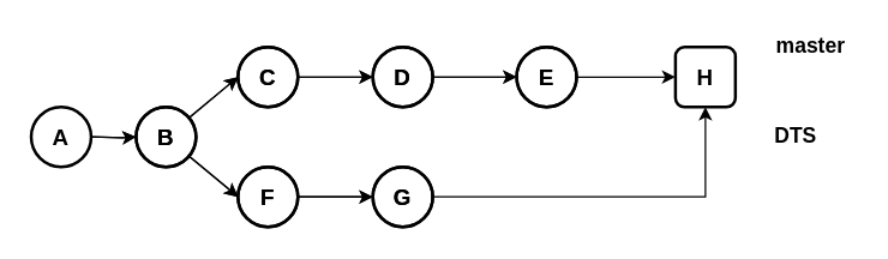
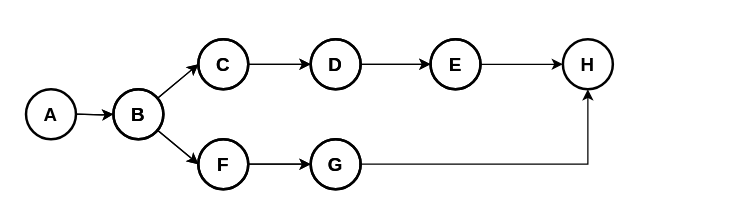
  <mxCell id="0" />
  <mxCell id="1" parent="0" />
  <mxCell id="2" value="" style="edgeStyle=orthogonalEdgeStyle;rounded=0;orthogonalLoop=1;jettySize=auto;html=1;fontColor=#000000;strokeColor=#000000;fontStyle=1" edge="1" parent="1" target="12"><mxGeometry relative="1" as="geometry"><mxPoint x="60" y="91" as="sourcePoint" /></mxGeometry></mxCell>
  <mxCell id="3" value="" style="edgeStyle=none;rounded=0;orthogonalLoop=1;jettySize=auto;html=1;strokeColor=#000000;fontColor=#000000;fontStyle=1" edge="1" parent="1" source="4" target="9"><mxGeometry relative="1" as="geometry" /></mxCell>
  <mxCell id="4" value="&lt;font size=&quot;1&quot;&gt;&lt;span style=&quot;font-size: 15px&quot;&gt;F&lt;/span&gt;&lt;/font&gt;" style="ellipse;whiteSpace=wrap;html=1;fillColor=none;strokeColor=#000000;strokeWidth=2;fontColor=#000000;fontStyle=1" vertex="1" parent="1"><mxGeometry x="158" y="111" width="40" height="40" as="geometry" /></mxCell>
  <mxCell id="5" style="edgeStyle=none;rounded=0;orthogonalLoop=1;jettySize=auto;html=1;strokeColor=#000000;fontColor=#000000;fontStyle=1" edge="1" parent="1" source="6" target="8"><mxGeometry relative="1" as="geometry" /></mxCell>
  <mxCell id="6" value="&lt;font size=&quot;1&quot;&gt;&lt;span style=&quot;font-size: 15px&quot;&gt;C&lt;/span&gt;&lt;/font&gt;" style="ellipse;whiteSpace=wrap;html=1;fillColor=none;strokeColor=#000000;strokeWidth=2;fontColor=#000000;fontStyle=1" vertex="1" parent="1"><mxGeometry x="158" y="31" width="40" height="40" as="geometry" /></mxCell>
  <mxCell id="7" value="" style="edgeStyle=none;rounded=0;orthogonalLoop=1;jettySize=auto;html=1;strokeColor=#000000;fontColor=#000000;fontStyle=1" edge="1" parent="1" source="8" target="13"><mxGeometry relative="1" as="geometry" /></mxCell>
  <mxCell id="8" value="&lt;font size=&quot;1&quot;&gt;&lt;span style=&quot;font-size: 15px&quot;&gt;D&lt;/span&gt;&lt;/font&gt;" style="ellipse;whiteSpace=wrap;html=1;fillColor=none;strokeColor=#000000;strokeWidth=2;fontColor=#000000;fontStyle=1" vertex="1" parent="1"><mxGeometry x="248" y="31" width="40" height="40" as="geometry" /></mxCell>
  <mxCell id="9" value="&lt;font size=&quot;1&quot;&gt;&lt;span style=&quot;font-size: 15px&quot;&gt;G&lt;/span&gt;&lt;/font&gt;" style="ellipse;whiteSpace=wrap;html=1;fillColor=none;strokeColor=#000000;strokeWidth=2;fontColor=#000000;fontStyle=1" vertex="1" parent="1"><mxGeometry x="248" y="111" width="40" height="40" as="geometry" /></mxCell>
  <mxCell id="10" style="rounded=0;orthogonalLoop=1;jettySize=auto;html=1;entryX=0;entryY=0.5;entryDx=0;entryDy=0;strokeColor=#000000;fontColor=#000000;fontStyle=1" edge="1" parent="1" source="12" target="6"><mxGeometry relative="1" as="geometry" /></mxCell>
  <mxCell id="11" style="edgeStyle=none;rounded=0;orthogonalLoop=1;jettySize=auto;html=1;strokeColor=#000000;fontColor=#000000;entryX=0;entryY=0.5;entryDx=0;entryDy=0;fontStyle=1" edge="1" parent="1" source="12" target="4"><mxGeometry relative="1" as="geometry"><mxPoint x="150" y="131" as="targetPoint" /></mxGeometry></mxCell>
  <mxCell id="12" value="&lt;span style=&quot;font-size: 15px&quot;&gt;&lt;span&gt;B&lt;/span&gt;&lt;/span&gt;" style="ellipse;whiteSpace=wrap;html=1;fillColor=none;strokeColor=#000000;strokeWidth=2;fontColor=#000000;fontStyle=1" vertex="1" parent="1"><mxGeometry x="90" y="71" width="40" height="40" as="geometry" /></mxCell>
  <mxCell id="13" value="&lt;font size=&quot;1&quot;&gt;&lt;span style=&quot;font-size: 15px&quot;&gt;E&lt;/span&gt;&lt;/font&gt;" style="ellipse;whiteSpace=wrap;html=1;fillColor=none;strokeColor=#000000;strokeWidth=2;fontColor=#000000;fontStyle=1" vertex="1" parent="1"><mxGeometry x="344" y="31" width="40" height="40" as="geometry" /></mxCell>
  <mxCell id="14" value="&lt;font size=&quot;1&quot;&gt;&lt;span style=&quot;font-size: 15px&quot;&gt;A&lt;/span&gt;&lt;/font&gt;" style="ellipse;whiteSpace=wrap;html=1;fillColor=none;strokeColor=#000000;strokeWidth=2;fontColor=#000000;fontStyle=1" vertex="1" parent="1"><mxGeometry x="20" y="71" width="40" height="40" as="geometry" /></mxCell>
  <mxCell id="15" value="" style="edgeStyle=orthogonalEdgeStyle;rounded=0;orthogonalLoop=1;jettySize=auto;html=1;fontColor=#000000;strokeColor=#000000;fontStyle=1" edge="1" parent="1" target="26"><mxGeometry relative="1" as="geometry"><mxPoint x="60" y="91" as="sourcePoint" /></mxGeometry></mxCell>
  <mxCell id="16" value="" style="edgeStyle=none;rounded=0;orthogonalLoop=1;jettySize=auto;html=1;strokeColor=#000000;fontColor=#000000;fontStyle=1" edge="1" parent="1" source="17" target="23"><mxGeometry relative="1" as="geometry" /></mxCell>
  <mxCell id="17" value="&lt;font size=&quot;1&quot;&gt;&lt;span style=&quot;font-size: 15px&quot;&gt;F&lt;/span&gt;&lt;/font&gt;" style="ellipse;whiteSpace=wrap;html=1;fillColor=none;strokeColor=#000000;strokeWidth=2;fontColor=#000000;fontStyle=1" vertex="1" parent="1"><mxGeometry x="158" y="111" width="40" height="40" as="geometry" /></mxCell>
  <mxCell id="18" style="edgeStyle=none;rounded=0;orthogonalLoop=1;jettySize=auto;html=1;strokeColor=#000000;fontColor=#000000;fontStyle=1" edge="1" parent="1" source="19" target="21"><mxGeometry relative="1" as="geometry" /></mxCell>
  <mxCell id="19" value="&lt;font size=&quot;1&quot;&gt;&lt;span style=&quot;font-size: 15px&quot;&gt;C&lt;/span&gt;&lt;/font&gt;" style="ellipse;whiteSpace=wrap;html=1;fillColor=none;strokeColor=#000000;strokeWidth=2;fontColor=#000000;fontStyle=1" vertex="1" parent="1"><mxGeometry x="158" y="31" width="40" height="40" as="geometry" /></mxCell>
  <mxCell id="20" value="" style="edgeStyle=none;rounded=0;orthogonalLoop=1;jettySize=auto;html=1;strokeColor=#000000;fontColor=#000000;fontStyle=1" edge="1" parent="1" source="21" target="28"><mxGeometry relative="1" as="geometry" /></mxCell>
  <mxCell id="21" value="&lt;font size=&quot;1&quot;&gt;&lt;span style=&quot;font-size: 15px&quot;&gt;D&lt;/span&gt;&lt;/font&gt;" style="ellipse;whiteSpace=wrap;html=1;fillColor=none;strokeColor=#000000;strokeWidth=2;fontColor=#000000;fontStyle=1" vertex="1" parent="1"><mxGeometry x="248" y="31" width="40" height="40" as="geometry" /></mxCell>
  <mxCell id="22" style="edgeStyle=orthogonalEdgeStyle;rounded=0;orthogonalLoop=1;jettySize=auto;html=1;entryX=0.5;entryY=1;entryDx=0;entryDy=0;strokeColor=#000000;exitX=0.972;exitY=0.5;exitDx=0;exitDy=0;exitPerimeter=0;" edge="1" parent="1" source="23" target="31"><mxGeometry relative="1" as="geometry" /></mxCell>
  <mxCell id="23" value="&lt;font size=&quot;1&quot;&gt;&lt;span style=&quot;font-size: 15px&quot;&gt;G&lt;/span&gt;&lt;/font&gt;" style="ellipse;whiteSpace=wrap;html=1;fillColor=none;strokeColor=#000000;strokeWidth=2;fontColor=#000000;fontStyle=1" vertex="1" parent="1"><mxGeometry x="248" y="111" width="40" height="40" as="geometry" /></mxCell>
  <mxCell id="24" style="rounded=0;orthogonalLoop=1;jettySize=auto;html=1;entryX=0;entryY=0.5;entryDx=0;entryDy=0;strokeColor=#000000;fontColor=#000000;fontStyle=1" edge="1" parent="1" source="26" target="19"><mxGeometry relative="1" as="geometry" /></mxCell>
  <mxCell id="25" style="edgeStyle=none;rounded=0;orthogonalLoop=1;jettySize=auto;html=1;strokeColor=#000000;fontColor=#000000;entryX=0;entryY=0.5;entryDx=0;entryDy=0;fontStyle=1" edge="1" parent="1" source="26" target="17"><mxGeometry relative="1" as="geometry"><mxPoint x="150" y="131" as="targetPoint" /></mxGeometry></mxCell>
  <mxCell id="26" value="&lt;span style=&quot;font-size: 15px&quot;&gt;&lt;span&gt;B&lt;/span&gt;&lt;/span&gt;" style="ellipse;whiteSpace=wrap;html=1;fillColor=none;strokeColor=#000000;strokeWidth=2;fontColor=#000000;fontStyle=1" vertex="1" parent="1"><mxGeometry x="90" y="71" width="40" height="40" as="geometry" /></mxCell>
  <mxCell id="27" style="rounded=0;orthogonalLoop=1;jettySize=auto;html=1;entryX=0;entryY=0.5;entryDx=0;entryDy=0;strokeColor=#000000;" edge="1" parent="1" source="28" target="31"><mxGeometry relative="1" as="geometry" /></mxCell>
  <mxCell id="28" value="&lt;font size=&quot;1&quot;&gt;&lt;span style=&quot;font-size: 15px&quot;&gt;E&lt;/span&gt;&lt;/font&gt;" style="ellipse;whiteSpace=wrap;html=1;fillColor=none;strokeColor=#000000;strokeWidth=2;fontColor=#000000;fontStyle=1" vertex="1" parent="1"><mxGeometry x="344" y="31" width="40" height="40" as="geometry" /></mxCell>
- <mxCell id="29" value="&lt;font color=&quot;#000000&quot; style=&quot;font-size: 14px;&quot;&gt;master&lt;/font&gt;" style="text;html=1;align=center;verticalAlign=middle;resizable=0;points=[];autosize=1;fontSize=14;fontStyle=1" vertex="1" parent="1"><mxGeometry x="510" y="20" width="60" height="20" as="geometry" /></mxCell>
- <mxCell id="30" value="&lt;font color=&quot;#000000&quot; style=&quot;font-size: 14px&quot;&gt;DTS&lt;/font&gt;" style="text;html=1;align=center;verticalAlign=middle;resizable=0;points=[];autosize=1;fontSize=14;fontStyle=1" vertex="1" parent="1"><mxGeometry x="510" y="80" width="40" height="20" as="geometry" /></mxCell>
- <mxCell id="31" value="&lt;font size=&quot;1&quot;&gt;&lt;span style=&quot;font-size: 15px&quot;&gt;H&lt;/span&gt;&lt;/font&gt;" style="whiteSpace=wrap;html=1;fillColor=none;strokeColor=#000000;strokeWidth=2;fontColor=#000000;fontStyle=1;rounded=1;" vertex="1" parent="1"><mxGeometry x="450" y="31" width="40" height="40" as="geometry" /></mxCell>
+ <mxCell id="31" value="&lt;font size=&quot;1&quot;&gt;&lt;span style=&quot;font-size: 15px&quot;&gt;H&lt;/span&gt;&lt;/font&gt;" style="ellipse;whiteSpace=wrap;html=1;fillColor=none;strokeColor=#000000;strokeWidth=2;fontColor=#000000;fontStyle=1" vertex="1" parent="1"><mxGeometry x="450" y="31" width="40" height="40" as="geometry" /></mxCell>
